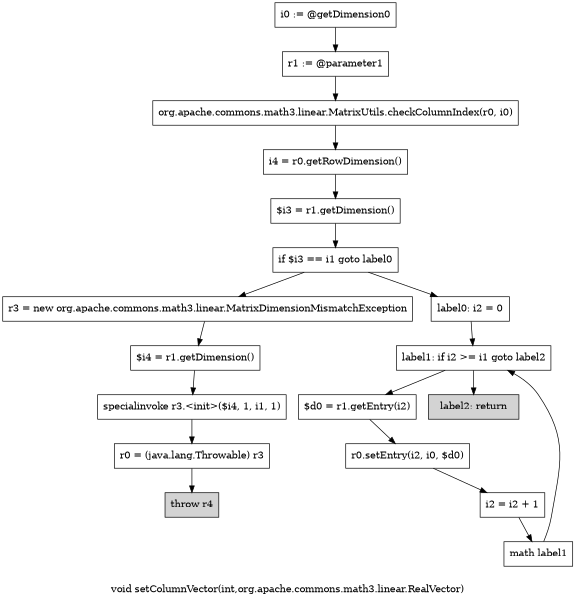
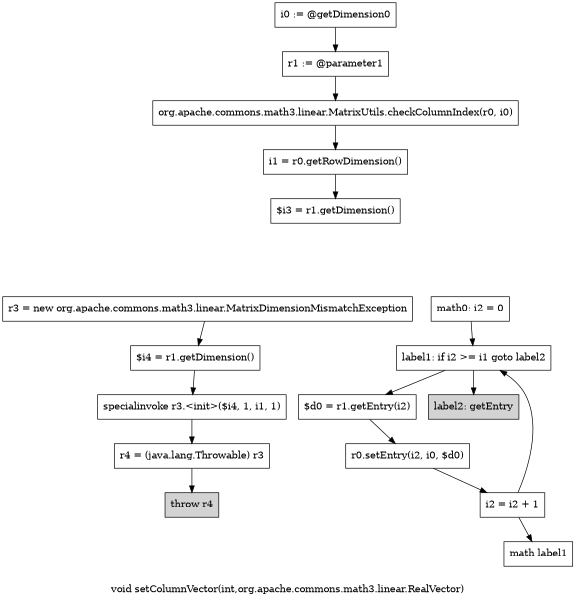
  digraph {
    label="void setColumnVector(int,org.apache.commons.math3.linear.RealVector)"
    node [shape=box]
    n1 [label="i0 := @getDimension0"]
    n2 [label="r1 := @parameter1"]
    n3 [label="org.apache.commons.math3.linear.MatrixUtils.checkColumnIndex(r0, i0)"]
-   n4 [label="i4 = r0.getRowDimension()"]
+   n4 [label="i1 = r0.getRowDimension()"]
    n5 [label="$i3 = r1.getDimension()"]
-   n6 [label="if $i3 == i1 goto label0"]
    n7 [label="r3 = new org.apache.commons.math3.linear.MatrixDimensionMismatchException"]
-   n8 [label="label0: i2 = 0"]
+   n8 [label="math0: i2 = 0"]
    n9 [label="$i4 = r1.getDimension()"]
    n10 [label="label1: if i2 >= i1 goto label2"]
    n11 [label="specialinvoke r3.<init>($i4, 1, i1, 1)"]
    n12 [label="$d0 = r1.getEntry(i2)"]
-   n13 [fillcolor=lightgray label="label2: return" style=filled]
-   n14 [label="r0 = (java.lang.Throwable) r3"]
+   n13 [fillcolor=lightgray label="label2: getEntry" style=filled]
+   n14 [label="r4 = (java.lang.Throwable) r3"]
    n15 [fillcolor=lightgray label="throw r4" style=filled]
    n16 [label="r0.setEntry(i2, i0, $d0)"]
    n17 [label="i2 = i2 + 1"]
    n18 [label="math label1"]
    n1 -> n2
    n2 -> n3
    n3 -> n4
    n4 -> n5
-   n5 -> n6
-   n6 -> n7
-   n6 -> n8
    n7 -> n9
    n8 -> n10
    n9 -> n11
    n10 -> n12
    n10 -> n13
    n11 -> n14
    n12 -> n16
    n14 -> n15
    n16 -> n17
    n17 -> n18
-   n18 -> n10
+   n17 -> n10
  }
